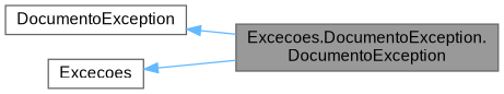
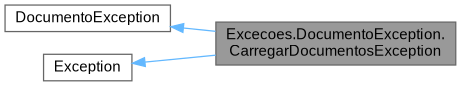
  digraph {
    fontname="Liberation Sans"
    rankdir=LR
    node [color=gray40 fillcolor=white fontname="Liberation Sans" fontsize=12 shape=box style=filled]
    edge [color=steelblue1 dir=back fontname="Liberation Sans" fontsize=12 labelfontname=Helvetica labelfontsize=10 style=solid]
-   n1 [fillcolor=grey60 fontcolor=black height=0.2 label="Excecoes.DocumentoException.\lDocumentoException" width=0.4]
+   n1 [fillcolor=grey60 fontcolor=black height=0.2 label="Excecoes.DocumentoException.\lCarregarDocumentosException" width=0.4]
    n2 [height=0.2 label=DocumentoException width=0.4]
-   n3 [height=0.2 label=Excecoes width=0.4]
+   n3 [height=0.2 label=Exception width=0.4]
    n2 -> n1
    n3 -> n1
  }
